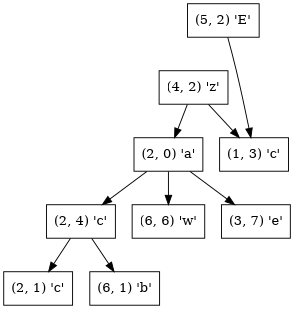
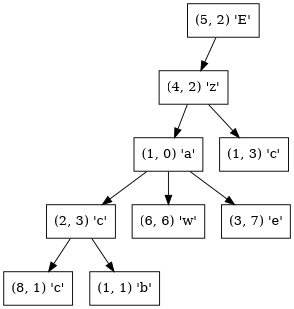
  digraph {
    node [shape=box]
    n1 [label="(5, 2) 'E'"]
    n2 [label="(4, 2) 'z'"]
-   n3 [label="(2, 0) 'a'"]
+   n3 [label="(1, 0) 'a'"]
    n4 [label="(1, 3) 'c'"]
-   n5 [label="(2, 4) 'c'"]
-   n6 [label="(2, 1) 'c'"]
-   n7 [label="(6, 1) 'b'"]
+   n5 [label="(2, 3) 'c'"]
+   n6 [label="(8, 1) 'c'"]
+   n7 [label="(1, 1) 'b'"]
    n8 [label="(6, 6) 'w'"]
    n9 [label="(3, 7) 'e'"]
-   n1 -> n4
+   n1 -> n2
    n2 -> n3
    n2 -> n4
    n3 -> n5
    n3 -> n8
    n3 -> n9
    n5 -> n6
    n5 -> n7
  }
